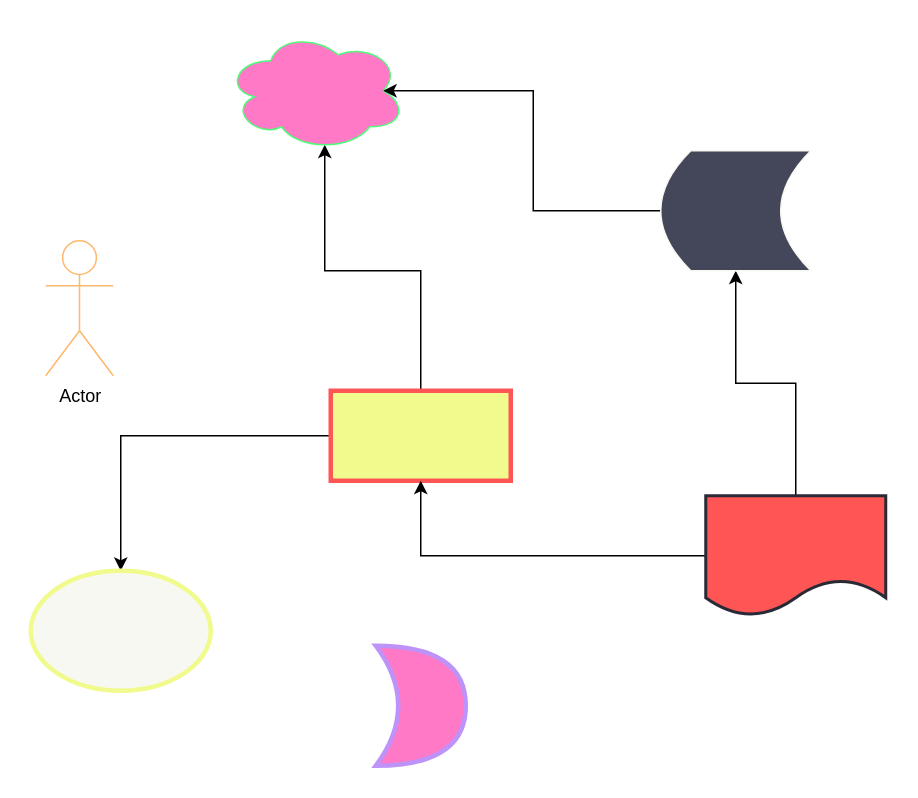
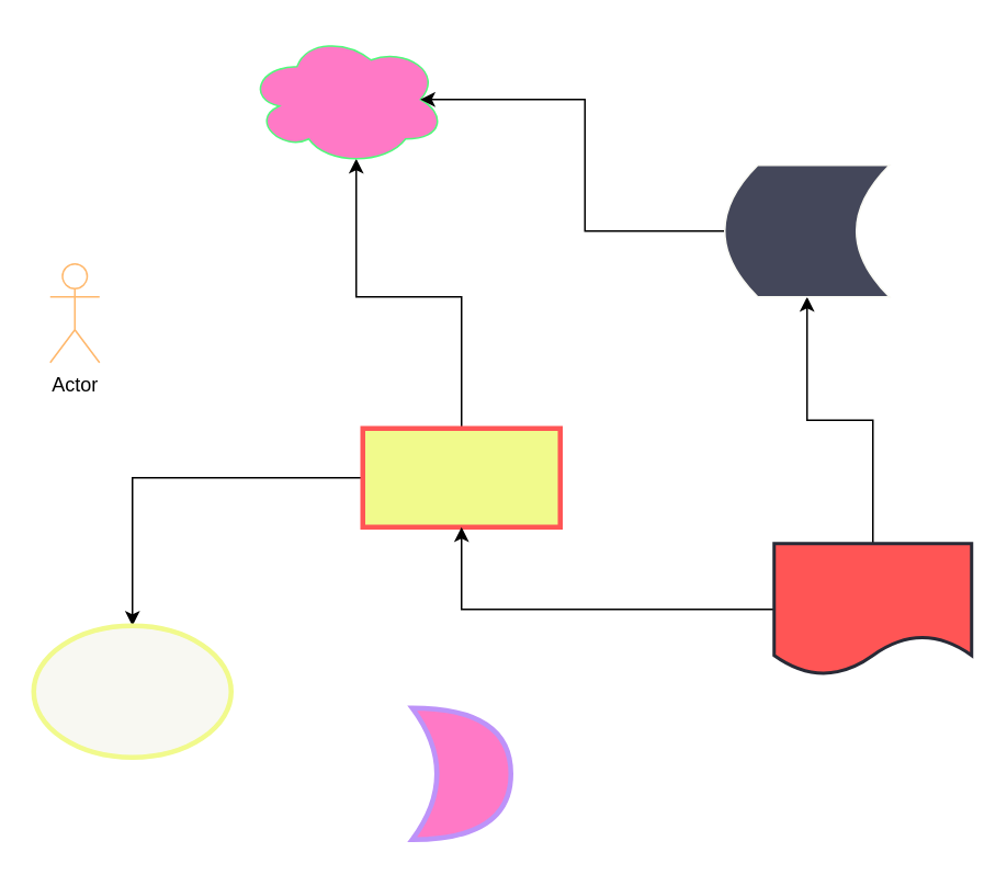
  <mxCell id="0" />
  <mxCell id="1" parent="0" />
  <mxCell id="2" style="edgeStyle=orthogonalEdgeStyle;rounded=0;orthogonalLoop=1;jettySize=auto;html=1;entryX=0.55;entryY=0.95;entryDx=0;entryDy=0;entryPerimeter=0;" edge="1" parent="1" source="4" target="6"><mxGeometry relative="1" as="geometry" /></mxCell>
  <mxCell id="3" style="edgeStyle=orthogonalEdgeStyle;rounded=0;orthogonalLoop=1;jettySize=auto;html=1;entryX=0.5;entryY=0;entryDx=0;entryDy=0;" edge="1" parent="1" source="4" target="5"><mxGeometry relative="1" as="geometry" /></mxCell>
  <mxCell id="4" value="" style="rounded=0;whiteSpace=wrap;html=1;fillColor=#F1FA8C;strokeColor=#FF5555;strokeWidth=3;" vertex="1" parent="1"><mxGeometry x="220" y="260" width="120" height="60" as="geometry" /></mxCell>
  <mxCell id="5" value="" style="ellipse;whiteSpace=wrap;html=1;fillColor=#F8F8F2;strokeColor=#F1FA8C;strokeWidth=3;" vertex="1" parent="1"><mxGeometry x="20" y="380" width="120" height="80" as="geometry" /></mxCell>
  <mxCell id="6" value="" style="ellipse;shape=cloud;whiteSpace=wrap;html=1;fillColor=#FF79C6;strokeColor=#50FA7B;" vertex="1" parent="1"><mxGeometry x="150" y="20" width="120" height="80" as="geometry" /></mxCell>
  <mxCell id="7" style="edgeStyle=orthogonalEdgeStyle;rounded=0;orthogonalLoop=1;jettySize=auto;html=1;entryX=0.5;entryY=1;entryDx=0;entryDy=0;" edge="1" parent="1" source="9" target="12"><mxGeometry relative="1" as="geometry" /></mxCell>
  <mxCell id="8" style="edgeStyle=orthogonalEdgeStyle;rounded=0;orthogonalLoop=1;jettySize=auto;html=1;entryX=0.5;entryY=1;entryDx=0;entryDy=0;" edge="1" parent="1" source="9" target="4"><mxGeometry relative="1" as="geometry" /></mxCell>
  <mxCell id="9" value="" style="shape=document;whiteSpace=wrap;html=1;boundedLbl=1;fillColor=#FF5555;strokeColor=#282A36;strokeWidth=2;" vertex="1" parent="1"><mxGeometry x="470" y="330" width="120" height="80" as="geometry" /></mxCell>
- <mxCell id="10" value="Actor" style="shape=umlActor;verticalLabelPosition=bottom;verticalAlign=top;html=1;outlineConnect=0;strokeColor=#FFB86C;" vertex="1" parent="1"><mxGeometry x="30" y="160" width="45" height="90" as="geometry" /></mxCell>
+ <mxCell id="10" value="Actor" style="shape=umlActor;verticalLabelPosition=bottom;verticalAlign=top;html=1;outlineConnect=0;strokeColor=#FFB86C;" vertex="1" parent="1"><mxGeometry x="30" y="160" width="30" height="60" as="geometry" /></mxCell>
  <mxCell id="11" style="edgeStyle=orthogonalEdgeStyle;rounded=0;orthogonalLoop=1;jettySize=auto;html=1;entryX=0.875;entryY=0.5;entryDx=0;entryDy=0;entryPerimeter=0;" edge="1" parent="1" source="12" target="6"><mxGeometry relative="1" as="geometry" /></mxCell>
  <mxCell id="12" value="" style="shape=dataStorage;whiteSpace=wrap;html=1;fixedSize=1;fillColor=#44475A;strokeColor=#F8F8F2;" vertex="1" parent="1"><mxGeometry x="440" y="100" width="100" height="80" as="geometry" /></mxCell>
  <mxCell id="13" value="" style="shape=xor;whiteSpace=wrap;html=1;strokeColor=#BD93F9;strokeWidth=3;fillColor=#FF79C6;" vertex="1" parent="1"><mxGeometry x="250" y="430" width="60" height="80" as="geometry" /></mxCell>
